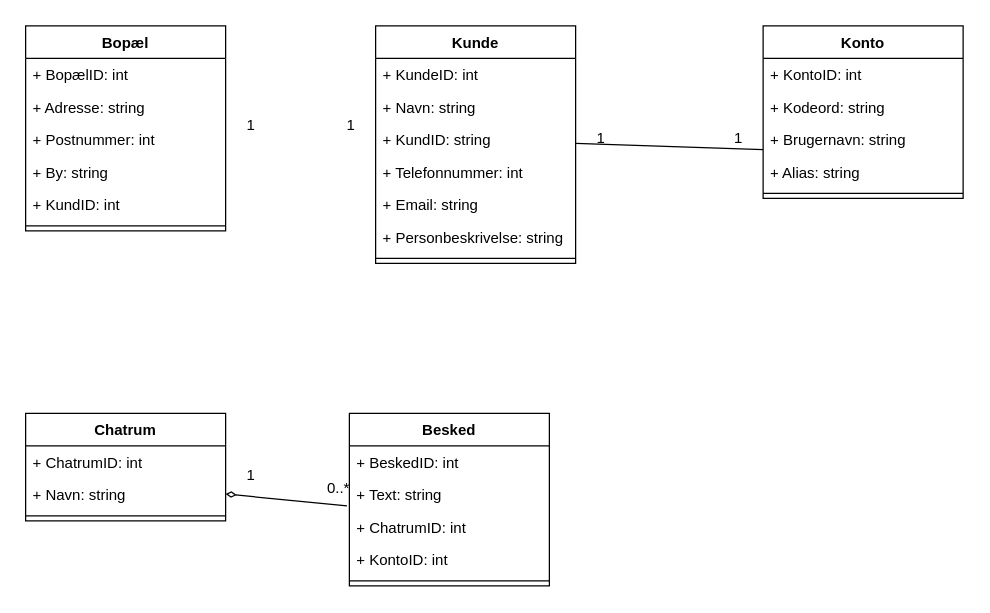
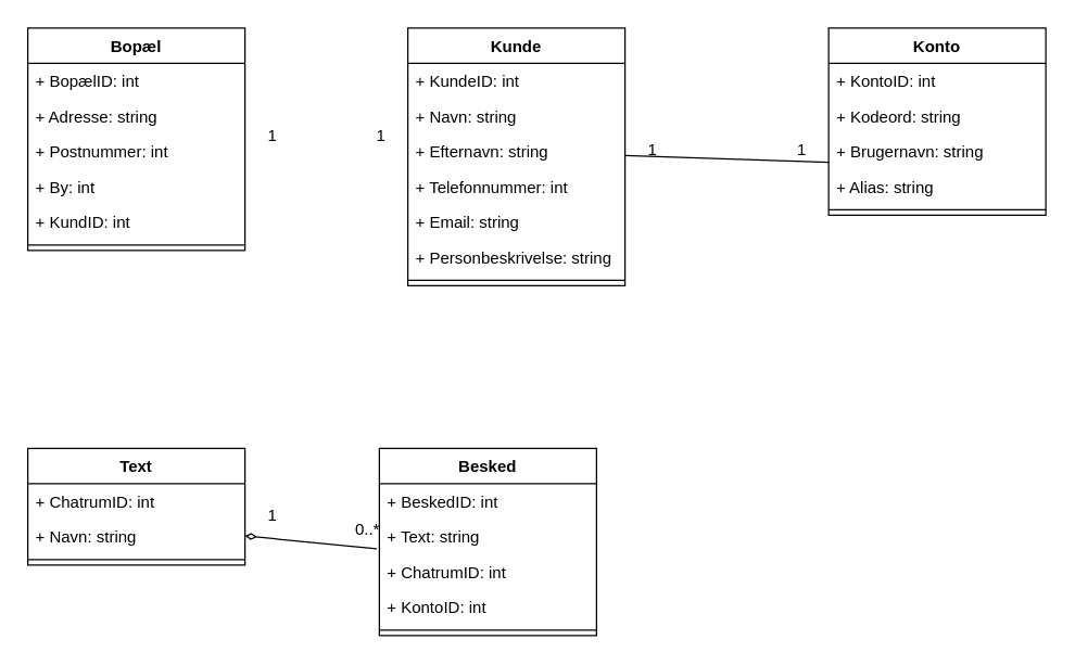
  <mxCell id="0" style=";html=1;" />
  <mxCell id="1" style=";html=1;" parent="0" />
  <mxCell id="2" value="Bopæl" style="swimlane;fontStyle=1;align=center;verticalAlign=top;childLayout=stackLayout;horizontal=1;startSize=26;horizontalStack=0;resizeParent=1;resizeParentMax=0;resizeLast=0;collapsible=1;marginBottom=0;" parent="1" vertex="1"><mxGeometry x="20" y="20" width="160" height="164" as="geometry" /></mxCell>
  <mxCell id="3" value="+ BopælID: int" style="text;strokeColor=none;fillColor=none;align=left;verticalAlign=top;spacingLeft=4;spacingRight=4;overflow=hidden;rotatable=0;points=[[0,0.5],[1,0.5]];portConstraint=eastwest;" parent="2" vertex="1"><mxGeometry y="26" width="160" height="26" as="geometry" /></mxCell>
  <mxCell id="4" value="+ Adresse: string" style="text;strokeColor=none;fillColor=none;align=left;verticalAlign=top;spacingLeft=4;spacingRight=4;overflow=hidden;rotatable=0;points=[[0,0.5],[1,0.5]];portConstraint=eastwest;" parent="2" vertex="1"><mxGeometry y="52" width="160" height="26" as="geometry" /></mxCell>
  <mxCell id="5" value="+ Postnummer: int" style="text;strokeColor=none;fillColor=none;align=left;verticalAlign=top;spacingLeft=4;spacingRight=4;overflow=hidden;rotatable=0;points=[[0,0.5],[1,0.5]];portConstraint=eastwest;" parent="2" vertex="1"><mxGeometry y="78" width="160" height="26" as="geometry" /></mxCell>
- <mxCell id="6" value="+ By: string" style="text;strokeColor=none;fillColor=none;align=left;verticalAlign=top;spacingLeft=4;spacingRight=4;overflow=hidden;rotatable=0;points=[[0,0.5],[1,0.5]];portConstraint=eastwest;" parent="2" vertex="1"><mxGeometry y="104" width="160" height="26" as="geometry" /></mxCell>
+ <mxCell id="6" value="+ By: int" style="text;strokeColor=none;fillColor=none;align=left;verticalAlign=top;spacingLeft=4;spacingRight=4;overflow=hidden;rotatable=0;points=[[0,0.5],[1,0.5]];portConstraint=eastwest;" parent="2" vertex="1"><mxGeometry y="104" width="160" height="26" as="geometry" /></mxCell>
  <mxCell id="7" value="+ KundID: int" style="text;strokeColor=none;fillColor=none;align=left;verticalAlign=top;spacingLeft=4;spacingRight=4;overflow=hidden;rotatable=0;points=[[0,0.5],[1,0.5]];portConstraint=eastwest;" parent="2" vertex="1"><mxGeometry y="130" width="160" height="26" as="geometry" /></mxCell>
  <mxCell id="8" value="" style="line;strokeWidth=1;fillColor=none;align=left;verticalAlign=middle;spacingTop=-1;spacingLeft=3;spacingRight=3;rotatable=0;labelPosition=right;points=[];portConstraint=eastwest;strokeColor=inherit;" parent="2" vertex="1"><mxGeometry y="156" width="160" height="8" as="geometry" /></mxCell>
  <mxCell id="9" value="Kunde" style="swimlane;fontStyle=1;align=center;verticalAlign=top;childLayout=stackLayout;horizontal=1;startSize=26;horizontalStack=0;resizeParent=1;resizeParentMax=0;resizeLast=0;collapsible=1;marginBottom=0;" parent="1" vertex="1"><mxGeometry x="300" y="20" width="160" height="190" as="geometry" /></mxCell>
  <mxCell id="10" value="+ KundeID: int" style="text;strokeColor=none;fillColor=none;align=left;verticalAlign=top;spacingLeft=4;spacingRight=4;overflow=hidden;rotatable=0;points=[[0,0.5],[1,0.5]];portConstraint=eastwest;" parent="9" vertex="1"><mxGeometry y="26" width="160" height="26" as="geometry" /></mxCell>
  <mxCell id="11" value="+ Navn: string" style="text;strokeColor=none;fillColor=none;align=left;verticalAlign=top;spacingLeft=4;spacingRight=4;overflow=hidden;rotatable=0;points=[[0,0.5],[1,0.5]];portConstraint=eastwest;" parent="9" vertex="1"><mxGeometry y="52" width="160" height="26" as="geometry" /></mxCell>
- <mxCell id="12" value="+ KundID: string" style="text;strokeColor=none;fillColor=none;align=left;verticalAlign=top;spacingLeft=4;spacingRight=4;overflow=hidden;rotatable=0;points=[[0,0.5],[1,0.5]];portConstraint=eastwest;" parent="9" vertex="1"><mxGeometry y="78" width="160" height="26" as="geometry" /></mxCell>
+ <mxCell id="12" value="+ Efternavn: string" style="text;strokeColor=none;fillColor=none;align=left;verticalAlign=top;spacingLeft=4;spacingRight=4;overflow=hidden;rotatable=0;points=[[0,0.5],[1,0.5]];portConstraint=eastwest;" parent="9" vertex="1"><mxGeometry y="78" width="160" height="26" as="geometry" /></mxCell>
  <mxCell id="13" value="+ Telefonnummer: int" style="text;strokeColor=none;fillColor=none;align=left;verticalAlign=top;spacingLeft=4;spacingRight=4;overflow=hidden;rotatable=0;points=[[0,0.5],[1,0.5]];portConstraint=eastwest;" parent="9" vertex="1"><mxGeometry y="104" width="160" height="26" as="geometry" /></mxCell>
  <mxCell id="14" value="+ Email: string" style="text;strokeColor=none;fillColor=none;align=left;verticalAlign=top;spacingLeft=4;spacingRight=4;overflow=hidden;rotatable=0;points=[[0,0.5],[1,0.5]];portConstraint=eastwest;" parent="9" vertex="1"><mxGeometry y="130" width="160" height="26" as="geometry" /></mxCell>
  <mxCell id="15" value="+ Personbeskrivelse: string" style="text;strokeColor=none;fillColor=none;align=left;verticalAlign=top;spacingLeft=4;spacingRight=4;overflow=hidden;rotatable=0;points=[[0,0.5],[1,0.5]];portConstraint=eastwest;" parent="9" vertex="1"><mxGeometry y="156" width="160" height="26" as="geometry" /></mxCell>
  <mxCell id="16" value="" style="line;strokeWidth=1;fillColor=none;align=left;verticalAlign=middle;spacingTop=-1;spacingLeft=3;spacingRight=3;rotatable=0;labelPosition=right;points=[];portConstraint=eastwest;strokeColor=inherit;" parent="9" vertex="1"><mxGeometry y="182" width="160" height="8" as="geometry" /></mxCell>
  <mxCell id="17" value="Konto" style="swimlane;fontStyle=1;align=center;verticalAlign=top;childLayout=stackLayout;horizontal=1;startSize=26;horizontalStack=0;resizeParent=1;resizeParentMax=0;resizeLast=0;collapsible=1;marginBottom=0;" parent="1" vertex="1"><mxGeometry x="610" y="20" width="160" height="138" as="geometry" /></mxCell>
  <mxCell id="18" value="+ KontoID: int" style="text;strokeColor=none;fillColor=none;align=left;verticalAlign=top;spacingLeft=4;spacingRight=4;overflow=hidden;rotatable=0;points=[[0,0.5],[1,0.5]];portConstraint=eastwest;" parent="17" vertex="1"><mxGeometry y="26" width="160" height="26" as="geometry" /></mxCell>
  <mxCell id="19" value="+ Kodeord: string" style="text;strokeColor=none;fillColor=none;align=left;verticalAlign=top;spacingLeft=4;spacingRight=4;overflow=hidden;rotatable=0;points=[[0,0.5],[1,0.5]];portConstraint=eastwest;" parent="17" vertex="1"><mxGeometry y="52" width="160" height="26" as="geometry" /></mxCell>
  <mxCell id="20" value="+ Brugernavn: string" style="text;strokeColor=none;fillColor=none;align=left;verticalAlign=top;spacingLeft=4;spacingRight=4;overflow=hidden;rotatable=0;points=[[0,0.5],[1,0.5]];portConstraint=eastwest;" parent="17" vertex="1"><mxGeometry y="78" width="160" height="26" as="geometry" /></mxCell>
  <mxCell id="21" value="+ Alias: string" style="text;strokeColor=none;fillColor=none;align=left;verticalAlign=top;spacingLeft=4;spacingRight=4;overflow=hidden;rotatable=0;points=[[0,0.5],[1,0.5]];portConstraint=eastwest;" parent="17" vertex="1"><mxGeometry y="104" width="160" height="26" as="geometry" /></mxCell>
  <mxCell id="22" value="" style="line;strokeWidth=1;fillColor=none;align=left;verticalAlign=middle;spacingTop=-1;spacingLeft=3;spacingRight=3;rotatable=0;labelPosition=right;points=[];portConstraint=eastwest;strokeColor=inherit;" parent="17" vertex="1"><mxGeometry y="130" width="160" height="8" as="geometry" /></mxCell>
- <mxCell id="23" value="Chatrum" style="swimlane;fontStyle=1;align=center;verticalAlign=top;childLayout=stackLayout;horizontal=1;startSize=26;horizontalStack=0;resizeParent=1;resizeParentMax=0;resizeLast=0;collapsible=1;marginBottom=0;" parent="1" vertex="1"><mxGeometry x="20" y="330" width="160" height="86" as="geometry" /></mxCell>
+ <mxCell id="23" value="Text" style="swimlane;fontStyle=1;align=center;verticalAlign=top;childLayout=stackLayout;horizontal=1;startSize=26;horizontalStack=0;resizeParent=1;resizeParentMax=0;resizeLast=0;collapsible=1;marginBottom=0;" parent="1" vertex="1"><mxGeometry x="20" y="330" width="160" height="86" as="geometry" /></mxCell>
  <mxCell id="24" value="+ ChatrumID: int" style="text;strokeColor=none;fillColor=none;align=left;verticalAlign=top;spacingLeft=4;spacingRight=4;overflow=hidden;rotatable=0;points=[[0,0.5],[1,0.5]];portConstraint=eastwest;" parent="23" vertex="1"><mxGeometry y="26" width="160" height="26" as="geometry" /></mxCell>
  <mxCell id="25" value="+ Navn: string" style="text;strokeColor=none;fillColor=none;align=left;verticalAlign=top;spacingLeft=4;spacingRight=4;overflow=hidden;rotatable=0;points=[[0,0.5],[1,0.5]];portConstraint=eastwest;" parent="23" vertex="1"><mxGeometry y="52" width="160" height="26" as="geometry" /></mxCell>
  <mxCell id="26" value="" style="line;strokeWidth=1;fillColor=none;align=left;verticalAlign=middle;spacingTop=-1;spacingLeft=3;spacingRight=3;rotatable=0;labelPosition=right;points=[];portConstraint=eastwest;strokeColor=inherit;" parent="23" vertex="1"><mxGeometry y="78" width="160" height="8" as="geometry" /></mxCell>
  <mxCell id="27" value="Besked" style="swimlane;fontStyle=1;align=center;verticalAlign=top;childLayout=stackLayout;horizontal=1;startSize=26;horizontalStack=0;resizeParent=1;resizeParentMax=0;resizeLast=0;collapsible=1;marginBottom=0;" parent="1" vertex="1"><mxGeometry x="279" y="330" width="160" height="138" as="geometry" /></mxCell>
  <mxCell id="28" value="+ BeskedID: int" style="text;strokeColor=none;fillColor=none;align=left;verticalAlign=top;spacingLeft=4;spacingRight=4;overflow=hidden;rotatable=0;points=[[0,0.5],[1,0.5]];portConstraint=eastwest;" parent="27" vertex="1"><mxGeometry y="26" width="160" height="26" as="geometry" /></mxCell>
  <mxCell id="29" value="+ Text: string" style="text;strokeColor=none;fillColor=none;align=left;verticalAlign=top;spacingLeft=4;spacingRight=4;overflow=hidden;rotatable=0;points=[[0,0.5],[1,0.5]];portConstraint=eastwest;" parent="27" vertex="1"><mxGeometry y="52" width="160" height="26" as="geometry" /></mxCell>
  <mxCell id="30" value="+ ChatrumID: int" style="text;strokeColor=none;fillColor=none;align=left;verticalAlign=top;spacingLeft=4;spacingRight=4;overflow=hidden;rotatable=0;points=[[0,0.5],[1,0.5]];portConstraint=eastwest;" parent="27" vertex="1"><mxGeometry y="78" width="160" height="26" as="geometry" /></mxCell>
  <mxCell id="31" value="+ KontoID: int" style="text;strokeColor=none;fillColor=none;align=left;verticalAlign=top;spacingLeft=4;spacingRight=4;overflow=hidden;rotatable=0;points=[[0,0.5],[1,0.5]];portConstraint=eastwest;" parent="27" vertex="1"><mxGeometry y="104" width="160" height="26" as="geometry" /></mxCell>
  <mxCell id="32" value="" style="line;strokeWidth=1;fillColor=none;align=left;verticalAlign=middle;spacingTop=-1;spacingLeft=3;spacingRight=3;rotatable=0;labelPosition=right;points=[];portConstraint=eastwest;strokeColor=inherit;" parent="27" vertex="1"><mxGeometry y="130" width="160" height="8" as="geometry" /></mxCell>
  <mxCell id="33" value="1" style="text;html=1;align=center;verticalAlign=middle;resizable=0;points=[];autosize=1;strokeColor=none;fillColor=none;" parent="1" vertex="1"><mxGeometry x="265" y="85" width="30" height="30" as="geometry" /></mxCell>
  <mxCell id="34" value="1" style="text;html=1;align=center;verticalAlign=middle;resizable=0;points=[];autosize=1;strokeColor=none;fillColor=none;" parent="1" vertex="1"><mxGeometry x="185" y="85" width="30" height="30" as="geometry" /></mxCell>
  <mxCell id="35" value="" style="endArrow=none;html=1;rounded=0;exitX=1;exitY=0.5;exitDx=0;exitDy=0;entryX=0;entryY=0.808;entryDx=0;entryDy=0;entryPerimeter=0;" parent="1" target="20" edge="1"><mxGeometry width="50" height="50" relative="1" as="geometry"><mxPoint x="460" y="114" as="sourcePoint" /><mxPoint x="600" y="120" as="targetPoint" /></mxGeometry></mxCell>
  <mxCell id="36" value="1" style="text;html=1;align=center;verticalAlign=middle;resizable=0;points=[];autosize=1;strokeColor=none;fillColor=none;" parent="1" vertex="1"><mxGeometry x="575" y="95" width="30" height="30" as="geometry" /></mxCell>
  <mxCell id="37" value="1" style="text;html=1;align=center;verticalAlign=middle;resizable=0;points=[];autosize=1;strokeColor=none;fillColor=none;" parent="1" vertex="1"><mxGeometry x="465" y="95" width="30" height="30" as="geometry" /></mxCell>
  <mxCell id="38" value="" style="endArrow=diamondThin;html=1;rounded=0;exitX=-0.012;exitY=-0.154;exitDx=0;exitDy=0;entryX=1;entryY=0.75;entryDx=0;entryDy=0;endFill=0;exitPerimeter=0;strokeWidth=1;" parent="1" source="30" target="23" edge="1"><mxGeometry width="50" height="50" relative="1" as="geometry"><mxPoint x="180" y="380" as="sourcePoint" /><mxPoint x="300" y="380" as="targetPoint" /></mxGeometry></mxCell>
  <mxCell id="39" value="1" style="text;html=1;align=center;verticalAlign=middle;resizable=0;points=[];autosize=1;strokeColor=none;fillColor=none;" parent="1" vertex="1"><mxGeometry x="185" y="365" width="30" height="30" as="geometry" /></mxCell>
  <mxCell id="40" value="0..*" style="text;html=1;align=center;verticalAlign=middle;resizable=0;points=[];autosize=1;strokeColor=none;fillColor=none;" parent="1" vertex="1"><mxGeometry x="250" y="375" width="40" height="30" as="geometry" /></mxCell>
